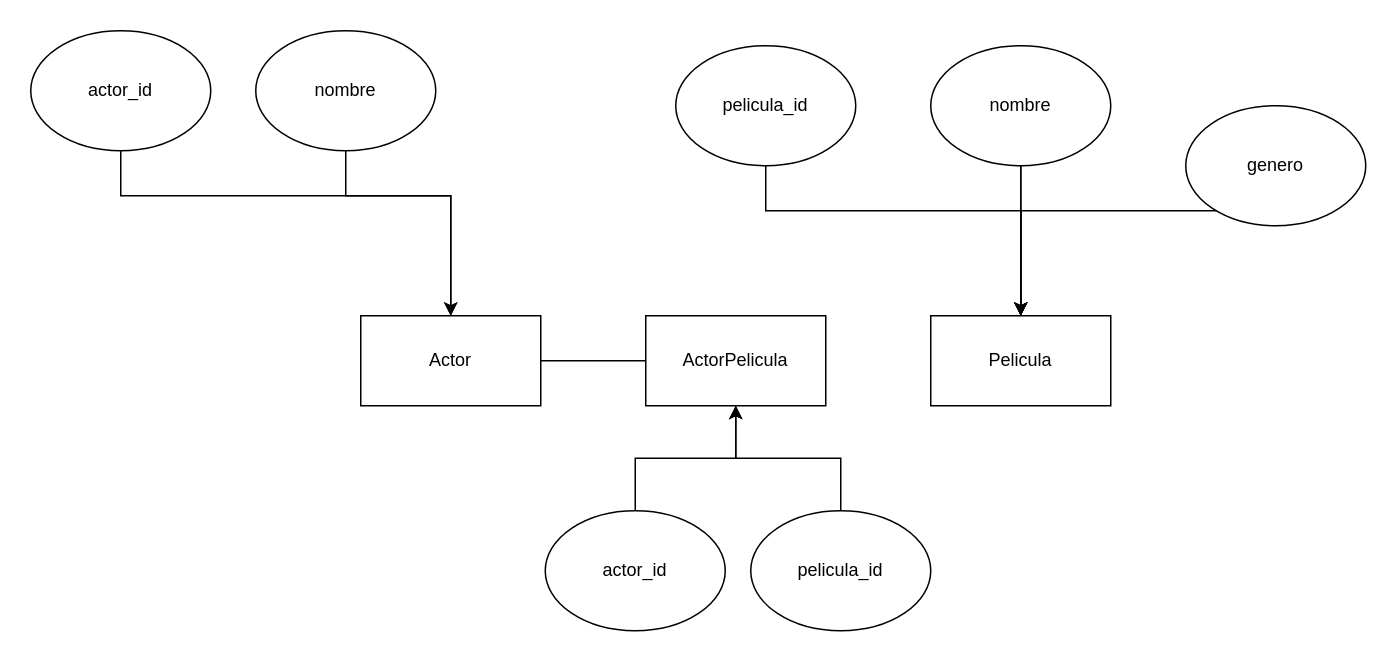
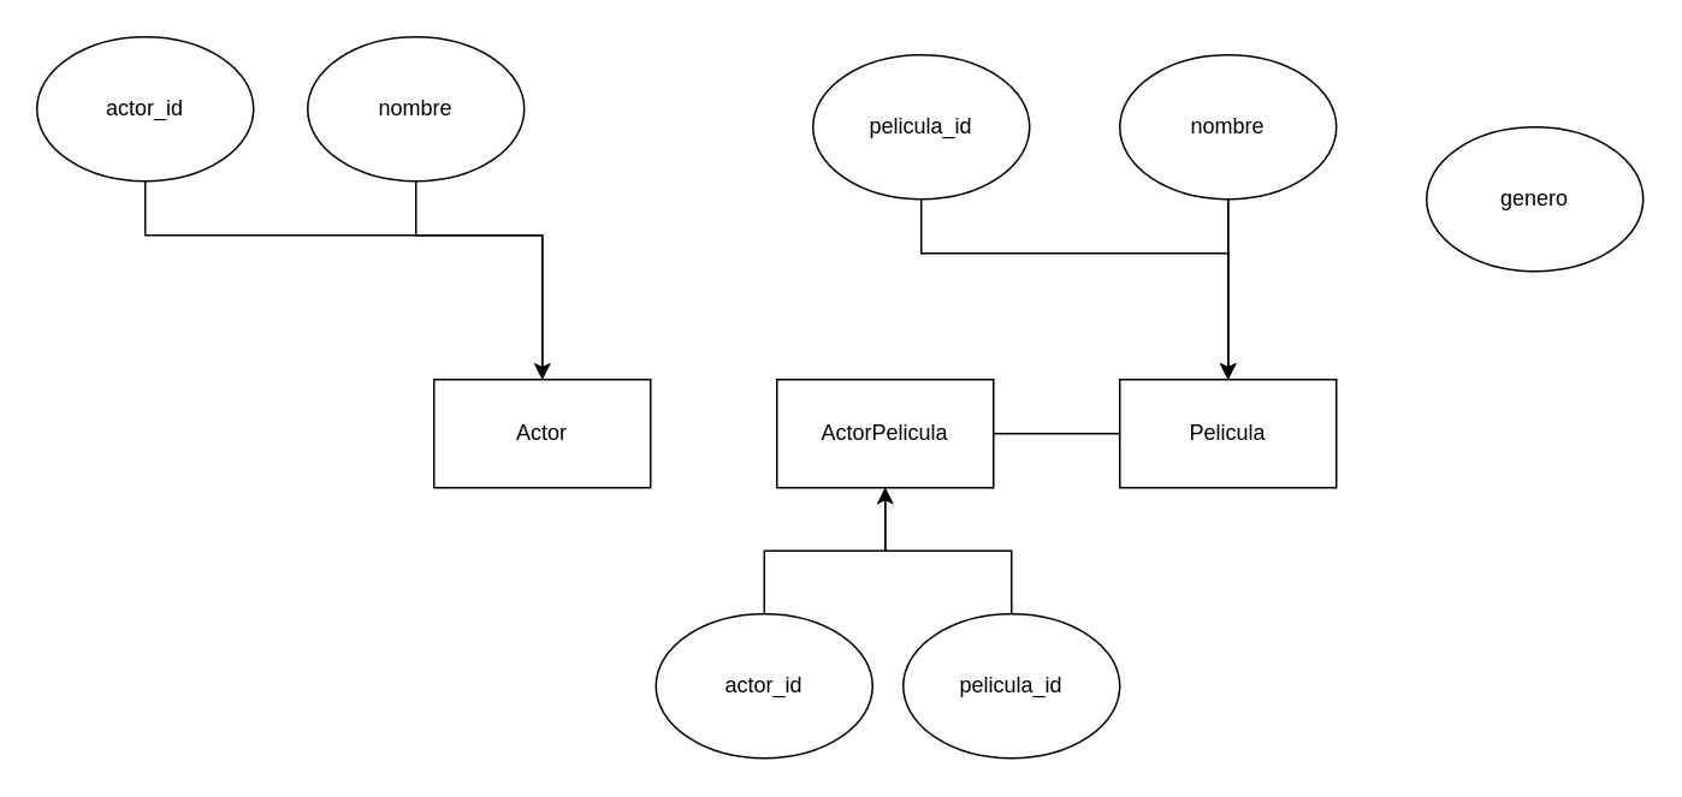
  <mxCell id="0" />
  <mxCell id="1" parent="0" />
  <mxCell id="2" value="Actor" style="rounded=0;whiteSpace=wrap;html=1;" parent="1" vertex="1"><mxGeometry x="240" y="210" width="120" height="60" as="geometry" /></mxCell>
  <mxCell id="3" value="Pelicula" style="rounded=0;whiteSpace=wrap;html=1;" parent="1" vertex="1"><mxGeometry x="620" y="210" width="120" height="60" as="geometry" /></mxCell>
  <mxCell id="4" style="edgeStyle=orthogonalEdgeStyle;rounded=0;orthogonalLoop=1;jettySize=auto;html=1;entryX=0.5;entryY=0;entryDx=0;entryDy=0;" parent="1" source="5" target="2" edge="1"><mxGeometry relative="1" as="geometry"><Array as="points"><mxPoint x="80" y="130" /><mxPoint x="300" y="130" /></Array></mxGeometry></mxCell>
  <mxCell id="5" value="actor_id" style="ellipse;whiteSpace=wrap;html=1;" parent="1" vertex="1"><mxGeometry x="20" y="20" width="120" height="80" as="geometry" /></mxCell>
  <mxCell id="6" style="edgeStyle=orthogonalEdgeStyle;rounded=0;orthogonalLoop=1;jettySize=auto;html=1;entryX=0.5;entryY=0;entryDx=0;entryDy=0;" parent="1" source="7" target="2" edge="1"><mxGeometry relative="1" as="geometry"><Array as="points"><mxPoint x="230" y="130" /><mxPoint x="300" y="130" /></Array></mxGeometry></mxCell>
  <mxCell id="7" value="nombre" style="ellipse;whiteSpace=wrap;html=1;" parent="1" vertex="1"><mxGeometry x="170" y="20" width="120" height="80" as="geometry" /></mxCell>
  <mxCell id="8" style="edgeStyle=orthogonalEdgeStyle;rounded=0;orthogonalLoop=1;jettySize=auto;html=1;entryX=0.5;entryY=0;entryDx=0;entryDy=0;" parent="1" source="18" target="3" edge="1"><mxGeometry relative="1" as="geometry"><Array as="points"><mxPoint x="680" y="180" /><mxPoint x="680" y="180" /></Array></mxGeometry></mxCell>
- <mxCell id="9" style="edgeStyle=orthogonalEdgeStyle;rounded=0;orthogonalLoop=1;jettySize=auto;html=1;endArrow=none;endFill=0;" parent="1" source="10" target="2" edge="1"><mxGeometry relative="1" as="geometry" /></mxCell>
+ <mxCell id="9" style="edgeStyle=orthogonalEdgeStyle;rounded=0;orthogonalLoop=1;jettySize=auto;html=1;endArrow=none;endFill=0;" parent="1" source="10" target="3" edge="1"><mxGeometry relative="1" as="geometry" /></mxCell>
  <mxCell id="10" value="ActorPelicula" style="rounded=0;whiteSpace=wrap;html=1;" parent="1" vertex="1"><mxGeometry x="430" y="210" width="120" height="60" as="geometry" /></mxCell>
  <mxCell id="11" style="edgeStyle=orthogonalEdgeStyle;rounded=0;orthogonalLoop=1;jettySize=auto;html=1;entryX=0.5;entryY=1;entryDx=0;entryDy=0;" parent="1" source="12" target="10" edge="1"><mxGeometry relative="1" as="geometry" /></mxCell>
  <mxCell id="12" value="actor_id" style="ellipse;whiteSpace=wrap;html=1;" parent="1" vertex="1"><mxGeometry x="363" y="340" width="120" height="80" as="geometry" /></mxCell>
  <mxCell id="13" style="edgeStyle=orthogonalEdgeStyle;rounded=0;orthogonalLoop=1;jettySize=auto;html=1;" parent="1" source="14" target="10" edge="1"><mxGeometry relative="1" as="geometry" /></mxCell>
  <mxCell id="14" value="pelicula_id" style="ellipse;whiteSpace=wrap;html=1;" parent="1" vertex="1"><mxGeometry x="500" y="340" width="120" height="80" as="geometry" /></mxCell>
  <mxCell id="15" style="edgeStyle=orthogonalEdgeStyle;rounded=0;orthogonalLoop=1;jettySize=auto;html=1;" parent="1" source="18" target="3" edge="1"><mxGeometry relative="1" as="geometry" /></mxCell>
  <mxCell id="16" value="pelicula_id" style="ellipse;whiteSpace=wrap;html=1;" parent="1" vertex="1"><mxGeometry x="450" y="30" width="120" height="80" as="geometry" /></mxCell>
  <mxCell id="17" value="" style="edgeStyle=orthogonalEdgeStyle;rounded=0;orthogonalLoop=1;jettySize=auto;html=1;" parent="1" source="16" target="3" edge="1"><mxGeometry relative="1" as="geometry"><mxPoint x="570" y="70" as="sourcePoint" /><mxPoint x="680" y="210" as="targetPoint" /><Array as="points"><mxPoint x="510" y="140" /><mxPoint x="680" y="140" /></Array></mxGeometry></mxCell>
  <mxCell id="18" value="nombre" style="ellipse;whiteSpace=wrap;html=1;" parent="1" vertex="1"><mxGeometry x="620" y="30" width="120" height="80" as="geometry" /></mxCell>
- <mxCell id="19" style="edgeStyle=orthogonalEdgeStyle;rounded=0;orthogonalLoop=1;jettySize=auto;html=1;entryX=0.5;entryY=0;entryDx=0;entryDy=0;exitX=0.5;exitY=1;exitDx=0;exitDy=0;" parent="1" source="20" target="3" edge="1"><mxGeometry relative="1" as="geometry"><Array as="points"><mxPoint x="850" y="140" /><mxPoint x="680" y="140" /></Array></mxGeometry></mxCell>
  <mxCell id="20" value="&lt;div&gt;genero&lt;/div&gt;" style="ellipse;whiteSpace=wrap;html=1;" parent="1" vertex="1"><mxGeometry x="790" y="70" width="120" height="80" as="geometry" /></mxCell>
